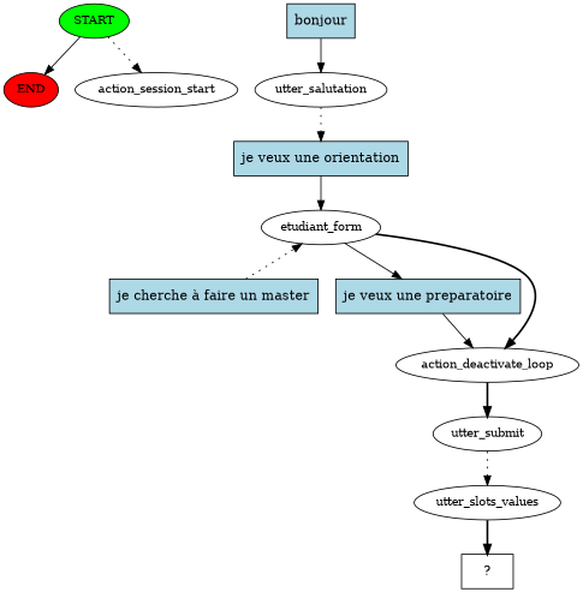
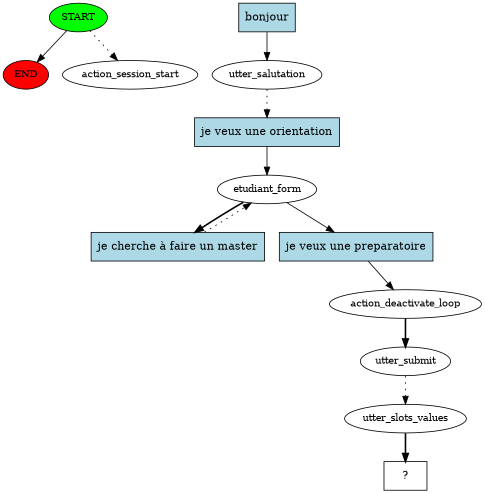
  digraph {
    fontname="DejaVu Serif"
    node [fontname="DejaVu Serif" fontsize=12]
    edge [fontname="DejaVu Serif" style=solid]
    n1 [fillcolor=green label=START style=filled]
    n2 [fillcolor=red label=END style=filled]
    n3 [label=action_session_start]
    n4 [fillcolor=lightblue label=bonjour shape=rect style=filled fontsize=""]
    n5 [label=utter_salutation]
    n6 [fillcolor=lightblue label="je veux une orientation" shape=rect style=filled fontsize=""]
    n7 [label=etudiant_form]
    n8 [fillcolor=lightblue label="je cherche à faire un master" shape=rect style=filled fontsize=""]
    n9 [fillcolor=lightblue label="je veux une preparatoire" shape=rect style=filled fontsize=""]
    n10 [label=action_deactivate_loop]
    n11 [label=utter_submit]
    n12 [label=utter_slots_values]
    n13 [label="  ?  " shape=rect fontsize=""]
    n1 -> n2
    n1 -> n3 [style=dotted]
    n4 -> n5
    n5 -> n6 [style=dotted]
    n6 -> n7
-   n7 -> n10 [style=bold]
+   n7 -> n8 [style=bold]
    n7 -> n9
    n8 -> n7 [style=dotted]
    n9 -> n10
    n10 -> n11 [style=bold]
    n11 -> n12 [style=dotted]
    n12 -> n13 [style=bold]
  }
